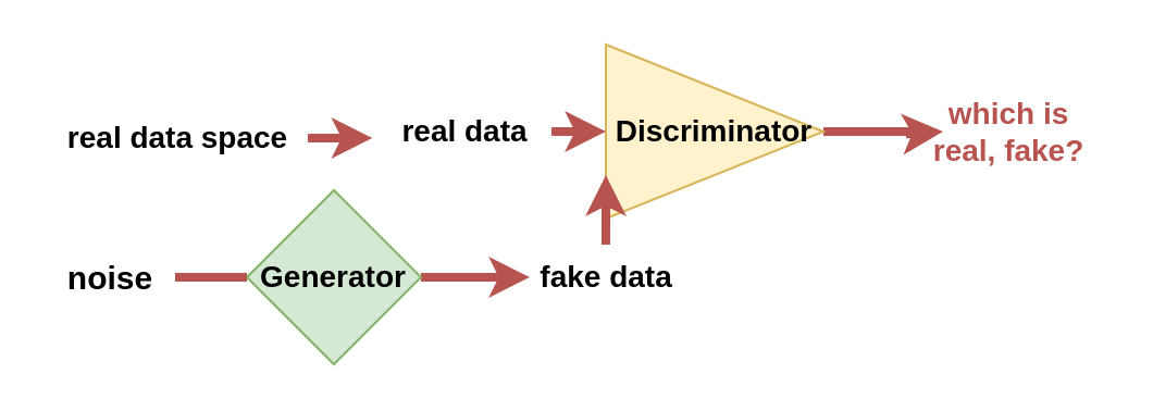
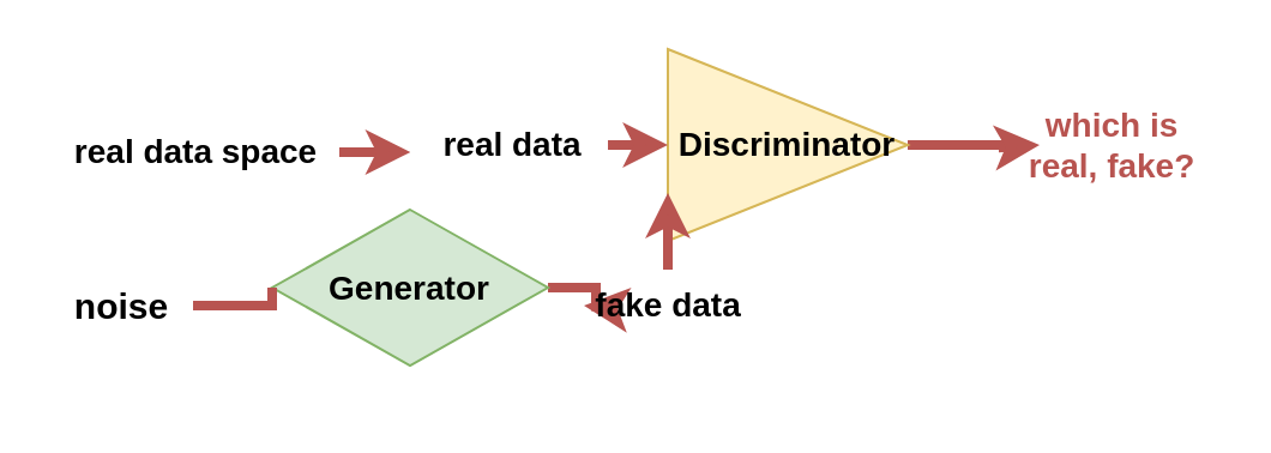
  <mxCell id="0" />
  <mxCell id="1" parent="0" />
  <mxCell id="2" style="edgeStyle=orthogonalEdgeStyle;rounded=0;orthogonalLoop=1;jettySize=auto;html=1;strokeWidth=4;fillColor=#f8cecc;strokeColor=#b85450;" edge="1" parent="1" source="3"><mxGeometry relative="1" as="geometry"><mxPoint x="433" y="60" as="targetPoint" /><Array as="points"><mxPoint x="418" y="60" /><mxPoint x="418" y="61" /></Array></mxGeometry></mxCell>
  <mxCell id="3" value="&lt;font style=&quot;font-size: 14px;&quot;&gt;&lt;b&gt;Discriminator&lt;/b&gt;&lt;/font&gt;" style="triangle;whiteSpace=wrap;html=1;fillColor=#fff2cc;strokeColor=#d6b656;" vertex="1" parent="1"><mxGeometry x="278" y="20" width="100" height="80" as="geometry" /></mxCell>
  <mxCell id="4" style="edgeStyle=orthogonalEdgeStyle;rounded=0;orthogonalLoop=1;jettySize=auto;html=1;strokeWidth=4;fillColor=#f8cecc;strokeColor=#b85450;" edge="1" parent="1" source="5"><mxGeometry relative="1" as="geometry"><mxPoint x="243" y="127" as="targetPoint" /></mxGeometry></mxCell>
- <mxCell id="5" value="&lt;b&gt;&lt;font style=&quot;font-size: 14px;&quot;&gt;Generator&lt;/font&gt;&lt;/b&gt;" style="rhombus;whiteSpace=wrap;html=1;fillColor=#d5e8d4;strokeColor=#82b366;" vertex="1" parent="1"><mxGeometry x="113" y="87" width="80" height="80" as="geometry" /></mxCell>
+ <mxCell id="5" value="&lt;b&gt;&lt;font style=&quot;font-size: 14px;&quot;&gt;Generator&lt;/font&gt;&lt;/b&gt;" style="rhombus;whiteSpace=wrap;html=1;fillColor=#d5e8d4;strokeColor=#82b366;" vertex="1" parent="1"><mxGeometry x="113" y="87" width="115" height="65" as="geometry" /></mxCell>
  <mxCell id="6" style="edgeStyle=orthogonalEdgeStyle;rounded=0;orthogonalLoop=1;jettySize=auto;html=1;entryX=0;entryY=0.5;entryDx=0;entryDy=0;strokeWidth=4;fillColor=#f8cecc;strokeColor=#b85450;endArrow=none;" edge="1" parent="1" source="7" target="5"><mxGeometry relative="1" as="geometry"><Array as="points"><mxPoint x="103" y="127" /><mxPoint x="103" y="127" /></Array></mxGeometry></mxCell>
  <mxCell id="7" value="&lt;font style=&quot;font-size: 15px;&quot;&gt;&lt;b&gt;noise&lt;/b&gt;&lt;/font&gt;" style="text;html=1;align=center;verticalAlign=middle;resizable=0;points=[];autosize=1;strokeColor=none;fillColor=none;" vertex="1" parent="1"><mxGeometry x="20" y="112" width="60" height="30" as="geometry" /></mxCell>
  <mxCell id="8" style="edgeStyle=orthogonalEdgeStyle;rounded=0;orthogonalLoop=1;jettySize=auto;html=1;entryX=0;entryY=0.75;entryDx=0;entryDy=0;strokeWidth=4;fillColor=#f8cecc;strokeColor=#b85450;" edge="1" parent="1" source="9" target="3"><mxGeometry relative="1" as="geometry"><Array as="points"><mxPoint x="278" y="80" /></Array></mxGeometry></mxCell>
  <mxCell id="9" value="&lt;font style=&quot;font-size: 14px;&quot;&gt;&lt;b&gt;fake data&lt;/b&gt;&lt;/font&gt;" style="text;html=1;align=center;verticalAlign=middle;resizable=0;points=[];autosize=1;strokeColor=none;fillColor=none;" vertex="1" parent="1"><mxGeometry x="238" y="112" width="80" height="30" as="geometry" /></mxCell>
  <mxCell id="10" value="&lt;font style=&quot;font-size: 14px;&quot;&gt;&lt;b&gt;real data space&lt;/b&gt;&lt;/font&gt;" style="text;html=1;align=center;verticalAlign=middle;resizable=0;points=[];autosize=1;strokeColor=none;fillColor=none;" vertex="1" parent="1"><mxGeometry x="21" y="48" width="120" height="30" as="geometry" /></mxCell>
  <mxCell id="11" style="edgeStyle=orthogonalEdgeStyle;rounded=0;orthogonalLoop=1;jettySize=auto;html=1;entryX=0;entryY=0.5;entryDx=0;entryDy=0;strokeWidth=4;fillColor=#f8cecc;strokeColor=#b85450;" edge="1" parent="1" source="12" target="3"><mxGeometry relative="1" as="geometry"><mxPoint x="353" y="60" as="targetPoint" /><Array as="points"><mxPoint x="273" y="60" /><mxPoint x="273" y="60" /></Array></mxGeometry></mxCell>
  <mxCell id="12" value="&lt;font style=&quot;font-size: 14px;&quot;&gt;&lt;b&gt;real data&lt;/b&gt;&lt;/font&gt;" style="text;html=1;align=center;verticalAlign=middle;resizable=0;points=[];autosize=1;strokeColor=none;fillColor=none;" vertex="1" parent="1"><mxGeometry x="173" y="45" width="80" height="30" as="geometry" /></mxCell>
  <mxCell id="13" style="edgeStyle=orthogonalEdgeStyle;rounded=0;orthogonalLoop=1;jettySize=auto;html=1;entryX=-0.029;entryY=0.6;entryDx=0;entryDy=0;entryPerimeter=0;strokeWidth=4;fillColor=#f8cecc;strokeColor=#b85450;" edge="1" parent="1" source="10" target="12"><mxGeometry relative="1" as="geometry" /></mxCell>
  <mxCell id="14" value="&lt;font color=&quot;#b85450&quot; style=&quot;font-size: 14px;&quot;&gt;&lt;b&gt;which is &lt;br&gt;real, fake?&lt;/b&gt;&lt;/font&gt;" style="text;html=1;align=center;verticalAlign=middle;resizable=0;points=[];autosize=1;strokeColor=none;fillColor=none;" vertex="1" parent="1"><mxGeometry x="418" y="35" width="90" height="50" as="geometry" /></mxCell>
